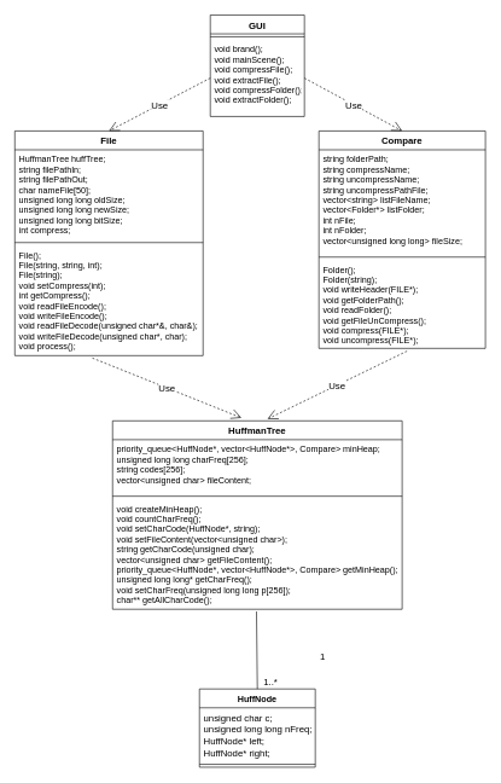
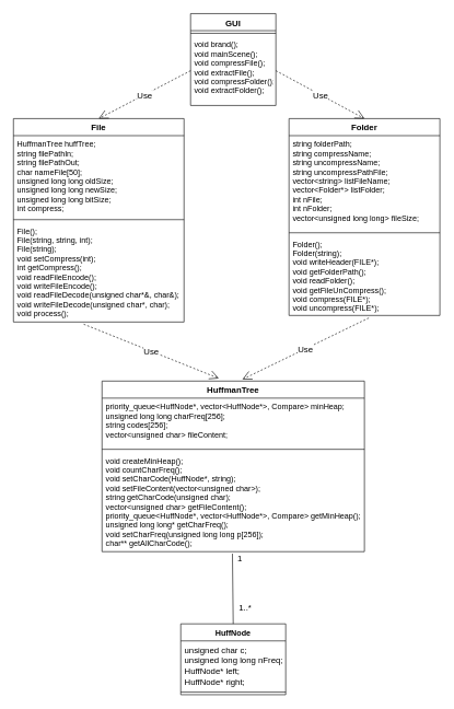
  <mxCell id="0" />
  <mxCell id="1" parent="0" />
  <mxCell id="2" value="HuffNode" style="swimlane;fontStyle=1;align=center;verticalAlign=top;childLayout=stackLayout;horizontal=1;startSize=26;horizontalStack=0;resizeParent=1;resizeParentMax=0;resizeLast=0;collapsible=1;marginBottom=0;" vertex="1" parent="1"><mxGeometry x="275" y="950" width="160" height="108" as="geometry" /></mxCell>
  <mxCell id="3" value="unsigned char c;&#10;&#09;unsigned long long nFreq;&#10;&#09;HuffNode* left;&#10;&#09;HuffNode* right;" style="text;strokeColor=none;fillColor=none;align=left;verticalAlign=top;spacingLeft=4;spacingRight=4;overflow=hidden;rotatable=0;points=[[0,0.5],[1,0.5]];portConstraint=eastwest;fontSize=13;" vertex="1" parent="2"><mxGeometry y="26" width="160" height="74" as="geometry" /></mxCell>
  <mxCell id="4" value="" style="line;strokeWidth=1;fillColor=none;align=left;verticalAlign=middle;spacingTop=-1;spacingLeft=3;spacingRight=3;rotatable=0;labelPosition=right;points=[];portConstraint=eastwest;" vertex="1" parent="2"><mxGeometry y="100" width="160" height="8" as="geometry" /></mxCell>
  <mxCell id="5" value="HuffmanTree" style="swimlane;fontStyle=1;align=center;verticalAlign=top;childLayout=stackLayout;horizontal=1;startSize=26;horizontalStack=0;resizeParent=1;resizeParentMax=0;resizeLast=0;collapsible=1;marginBottom=0;fontSize=13;" vertex="1" parent="1"><mxGeometry x="155" y="580" width="400" height="260" as="geometry" /></mxCell>
  <mxCell id="6" value="priority_queue&lt;HuffNode*, vector&lt;HuffNode*&gt;, Compare&gt; minHeap;&#10;&#09;unsigned long long charFreq[256];&#10;&#09;string codes[256];&#10;&#09;vector&lt;unsigned char&gt; fileContent;" style="text;strokeColor=none;fillColor=none;align=left;verticalAlign=top;spacingLeft=4;spacingRight=4;overflow=hidden;rotatable=0;points=[[0,0.5],[1,0.5]];portConstraint=eastwest;" vertex="1" parent="5"><mxGeometry y="26" width="400" height="74" as="geometry" /></mxCell>
  <mxCell id="7" value="" style="line;strokeWidth=1;fillColor=none;align=left;verticalAlign=middle;spacingTop=-1;spacingLeft=3;spacingRight=3;rotatable=0;labelPosition=right;points=[];portConstraint=eastwest;" vertex="1" parent="5"><mxGeometry y="100" width="400" height="8" as="geometry" /></mxCell>
  <mxCell id="8" value="void createMinHeap();&#10;&#09;void countCharFreq();&#10;&#09;void setCharCode(HuffNode*, string);&#10;&#09;void setFileContent(vector&lt;unsigned char&gt;);&#10;&#09;string getCharCode(unsigned char);&#10;&#09;vector&lt;unsigned char&gt; getFileContent();&#10;&#09;priority_queue&lt;HuffNode*, vector&lt;HuffNode*&gt;, Compare&gt; getMinHeap();&#10;&#09;unsigned long long* getCharFreq();&#10;&#09;void setCharFreq(unsigned long long p[256]);&#10;&#09;char** getAllCharCode();" style="text;strokeColor=none;fillColor=none;align=left;verticalAlign=top;spacingLeft=4;spacingRight=4;overflow=hidden;rotatable=0;points=[[0,0.5],[1,0.5]];portConstraint=eastwest;" vertex="1" parent="5"><mxGeometry y="108" width="400" height="152" as="geometry" /></mxCell>
  <mxCell id="9" value="File&#10;" style="swimlane;fontStyle=1;align=center;verticalAlign=top;childLayout=stackLayout;horizontal=1;startSize=26;horizontalStack=0;resizeParent=1;resizeParentMax=0;resizeLast=0;collapsible=1;marginBottom=0;fontSize=13;" vertex="1" parent="1"><mxGeometry x="20" y="180" width="260" height="310" as="geometry" /></mxCell>
  <mxCell id="10" value="HuffmanTree huffTree;&#10;&#09;string filePathIn;&#10;&#09;string filePathOut;&#10;&#09;char nameFile[50];&#10;&#09;unsigned long long oldSize;&#10;&#09;unsigned long long newSize;&#10;&#09;unsigned long long bitSize;&#10;&#09;int compress;" style="text;strokeColor=none;fillColor=none;align=left;verticalAlign=top;spacingLeft=4;spacingRight=4;overflow=hidden;rotatable=0;points=[[0,0.5],[1,0.5]];portConstraint=eastwest;" vertex="1" parent="9"><mxGeometry y="26" width="260" height="124" as="geometry" /></mxCell>
  <mxCell id="11" value="" style="line;strokeWidth=1;fillColor=none;align=left;verticalAlign=middle;spacingTop=-1;spacingLeft=3;spacingRight=3;rotatable=0;labelPosition=right;points=[];portConstraint=eastwest;" vertex="1" parent="9"><mxGeometry y="150" width="260" height="8" as="geometry" /></mxCell>
  <mxCell id="12" value="File();&#10;&#09;File(string, string, int);&#10;&#09;File(string);&#10;&#09;void setCompress(int);&#10;&#09;int getCompress();&#10;&#09;void readFileEncode();&#10;&#09;void writeFileEncode();&#10;&#09;void readFileDecode(unsigned char*&amp;, char&amp;);&#10;&#09;void writeFileDecode(unsigned char*, char);&#10;&#09;void process();" style="text;strokeColor=none;fillColor=none;align=left;verticalAlign=top;spacingLeft=4;spacingRight=4;overflow=hidden;rotatable=0;points=[[0,0.5],[1,0.5]];portConstraint=eastwest;" vertex="1" parent="9"><mxGeometry y="158" width="260" height="152" as="geometry" /></mxCell>
- <mxCell id="13" value="Compare&#10;" style="swimlane;fontStyle=1;align=center;verticalAlign=top;childLayout=stackLayout;horizontal=1;startSize=26;horizontalStack=0;resizeParent=1;resizeParentMax=0;resizeLast=0;collapsible=1;marginBottom=0;fontSize=13;" vertex="1" parent="1"><mxGeometry x="440" y="180" width="230" height="300" as="geometry" /></mxCell>
+ <mxCell id="13" value="Folder&#10;" style="swimlane;fontStyle=1;align=center;verticalAlign=top;childLayout=stackLayout;horizontal=1;startSize=26;horizontalStack=0;resizeParent=1;resizeParentMax=0;resizeLast=0;collapsible=1;marginBottom=0;fontSize=13;" vertex="1" parent="1"><mxGeometry x="440" y="180" width="230" height="300" as="geometry" /></mxCell>
  <mxCell id="14" value="&#09;string folderPath;&#10;&#09;string compressName;&#10;&#09;string uncompressName;&#10;&#09;string uncompressPathFile;&#10;&#09;vector&lt;string&gt; listFileName;&#10;&#09;vector&lt;Folder*&gt; listFolder;&#10;&#09;int nFile;&#10;&#09;int nFolder;&#10;&#09;vector&lt;unsigned long long&gt; fileSize;" style="text;strokeColor=none;fillColor=none;align=left;verticalAlign=top;spacingLeft=4;spacingRight=4;overflow=hidden;rotatable=0;points=[[0,0.5],[1,0.5]];portConstraint=eastwest;" vertex="1" parent="13"><mxGeometry y="26" width="230" height="144" as="geometry" /></mxCell>
  <mxCell id="15" value="" style="line;strokeWidth=1;fillColor=none;align=left;verticalAlign=middle;spacingTop=-1;spacingLeft=3;spacingRight=3;rotatable=0;labelPosition=right;points=[];portConstraint=eastwest;" vertex="1" parent="13"><mxGeometry y="170" width="230" height="8" as="geometry" /></mxCell>
  <mxCell id="16" value="Folder();&#10;&#09;Folder(string);&#10;&#09;void writeHeader(FILE*);&#10;&#09;void getFolderPath();&#10;&#09;void readFolder();&#10;&#09;void getFileUnCompress();&#10;&#09;void compress(FILE*);&#10;&#09;void uncompress(FILE*);" style="text;strokeColor=none;fillColor=none;align=left;verticalAlign=top;spacingLeft=4;spacingRight=4;overflow=hidden;rotatable=0;points=[[0,0.5],[1,0.5]];portConstraint=eastwest;" vertex="1" parent="13"><mxGeometry y="178" width="230" height="122" as="geometry" /></mxCell>
  <mxCell id="17" value="GUI&#10;" style="swimlane;fontStyle=1;align=center;verticalAlign=top;childLayout=stackLayout;horizontal=1;startSize=26;horizontalStack=0;resizeParent=1;resizeParentMax=0;resizeLast=0;collapsible=1;marginBottom=0;fontSize=13;" vertex="1" parent="1"><mxGeometry x="290" width="130" height="140" as="geometry" y="20" /></mxCell>
  <mxCell id="18" value="" style="line;strokeWidth=1;fillColor=none;align=left;verticalAlign=middle;spacingTop=-1;spacingLeft=3;spacingRight=3;rotatable=0;labelPosition=right;points=[];portConstraint=eastwest;" vertex="1" parent="17"><mxGeometry y="26" width="130" height="8" as="geometry" /></mxCell>
  <mxCell id="19" value="&#09;void brand();&#10;&#09;void mainScene();&#10;&#09;void compressFile();&#10;&#09;void extractFile();&#10;&#09;void compressFolder();&#10;&#09;void extractFolder();" style="text;strokeColor=none;fillColor=none;align=left;verticalAlign=top;spacingLeft=4;spacingRight=4;overflow=hidden;rotatable=0;points=[[0,0.5],[1,0.5]];portConstraint=eastwest;" vertex="1" parent="17"><mxGeometry y="34" width="130" height="106" as="geometry" /></mxCell>
  <mxCell id="20" value="Use" style="endArrow=open;endSize=12;dashed=1;html=1;fontSize=13;entryX=0.5;entryY=0;entryDx=0;entryDy=0;exitX=0;exitY=0.5;exitDx=0;exitDy=0;" edge="1" parent="1" source="19" target="9"><mxGeometry width="160" relative="1" as="geometry"><mxPoint x="280" y="170" as="sourcePoint" /><mxPoint x="240" y="180" as="targetPoint" /></mxGeometry></mxCell>
  <mxCell id="21" value="Use" style="endArrow=open;endSize=12;dashed=1;html=1;fontSize=13;entryX=0.5;entryY=0;entryDx=0;entryDy=0;exitX=1;exitY=0.5;exitDx=0;exitDy=0;" edge="1" parent="1" source="19" target="13"><mxGeometry width="160" relative="1" as="geometry"><mxPoint x="440" y="150" as="sourcePoint" /><mxPoint x="610" y="170" as="targetPoint" /></mxGeometry></mxCell>
  <mxCell id="22" value="Use" style="endArrow=open;endSize=12;dashed=1;html=1;fontSize=13;exitX=0.412;exitY=1.022;exitDx=0;exitDy=0;exitPerimeter=0;entryX=0.445;entryY=-0.016;entryDx=0;entryDy=0;entryPerimeter=0;" edge="1" parent="1" source="12" target="5"><mxGeometry width="160" relative="1" as="geometry"><mxPoint x="60" y="550" as="sourcePoint" /><mxPoint x="340" y="590" as="targetPoint" /></mxGeometry></mxCell>
  <mxCell id="23" value="Use" style="endArrow=open;endSize=12;dashed=1;html=1;fontSize=13;exitX=0.529;exitY=1.031;exitDx=0;exitDy=0;exitPerimeter=0;entryX=0.535;entryY=-0.01;entryDx=0;entryDy=0;entryPerimeter=0;" edge="1" parent="1" source="16" target="5"><mxGeometry width="160" relative="1" as="geometry"><mxPoint x="490.12" y="486.844" as="sourcePoint" /><mxPoint x="350" y="580" as="targetPoint" /></mxGeometry></mxCell>
  <mxCell id="24" value="" style="endArrow=none;html=1;fontSize=13;entryX=0.497;entryY=1.02;entryDx=0;entryDy=0;entryPerimeter=0;exitX=0.5;exitY=0;exitDx=0;exitDy=0;" edge="1" parent="1" source="2" target="8"><mxGeometry width="50" height="50" relative="1" as="geometry"><mxPoint x="610" y="1023" as="sourcePoint" /><mxPoint x="660" y="973" as="targetPoint" /></mxGeometry></mxCell>
- <mxCell id="25" value="1" style="text;html=1;align=center;verticalAlign=middle;resizable=0;points=[];;autosize=1;fontSize=13;" vertex="1" parent="1"><mxGeometry x="435" y="895" width="20" height="20" as="geometry" /></mxCell>
- <mxCell id="26" value="1..*" style="text;html=1;align=center;verticalAlign=middle;resizable=0;points=[];;autosize=1;fontSize=13;" vertex="1" parent="1"><mxGeometry x="358" y="930" width="30" height="20" as="geometry" /></mxCell>
+ <mxCell id="25" value="1" style="text;html=1;align=center;verticalAlign=middle;resizable=0;points=[];;autosize=1;fontSize=13;" vertex="1" parent="1"><mxGeometry x="355" y="840" width="20" height="20" as="geometry" /></mxCell>
+ <mxCell id="26" value="1..*" style="text;html=1;align=center;verticalAlign=middle;resizable=0;points=[];;autosize=1;fontSize=13;" vertex="1" parent="1"><mxGeometry x="358" y="915" width="30" height="20" as="geometry" /></mxCell>
